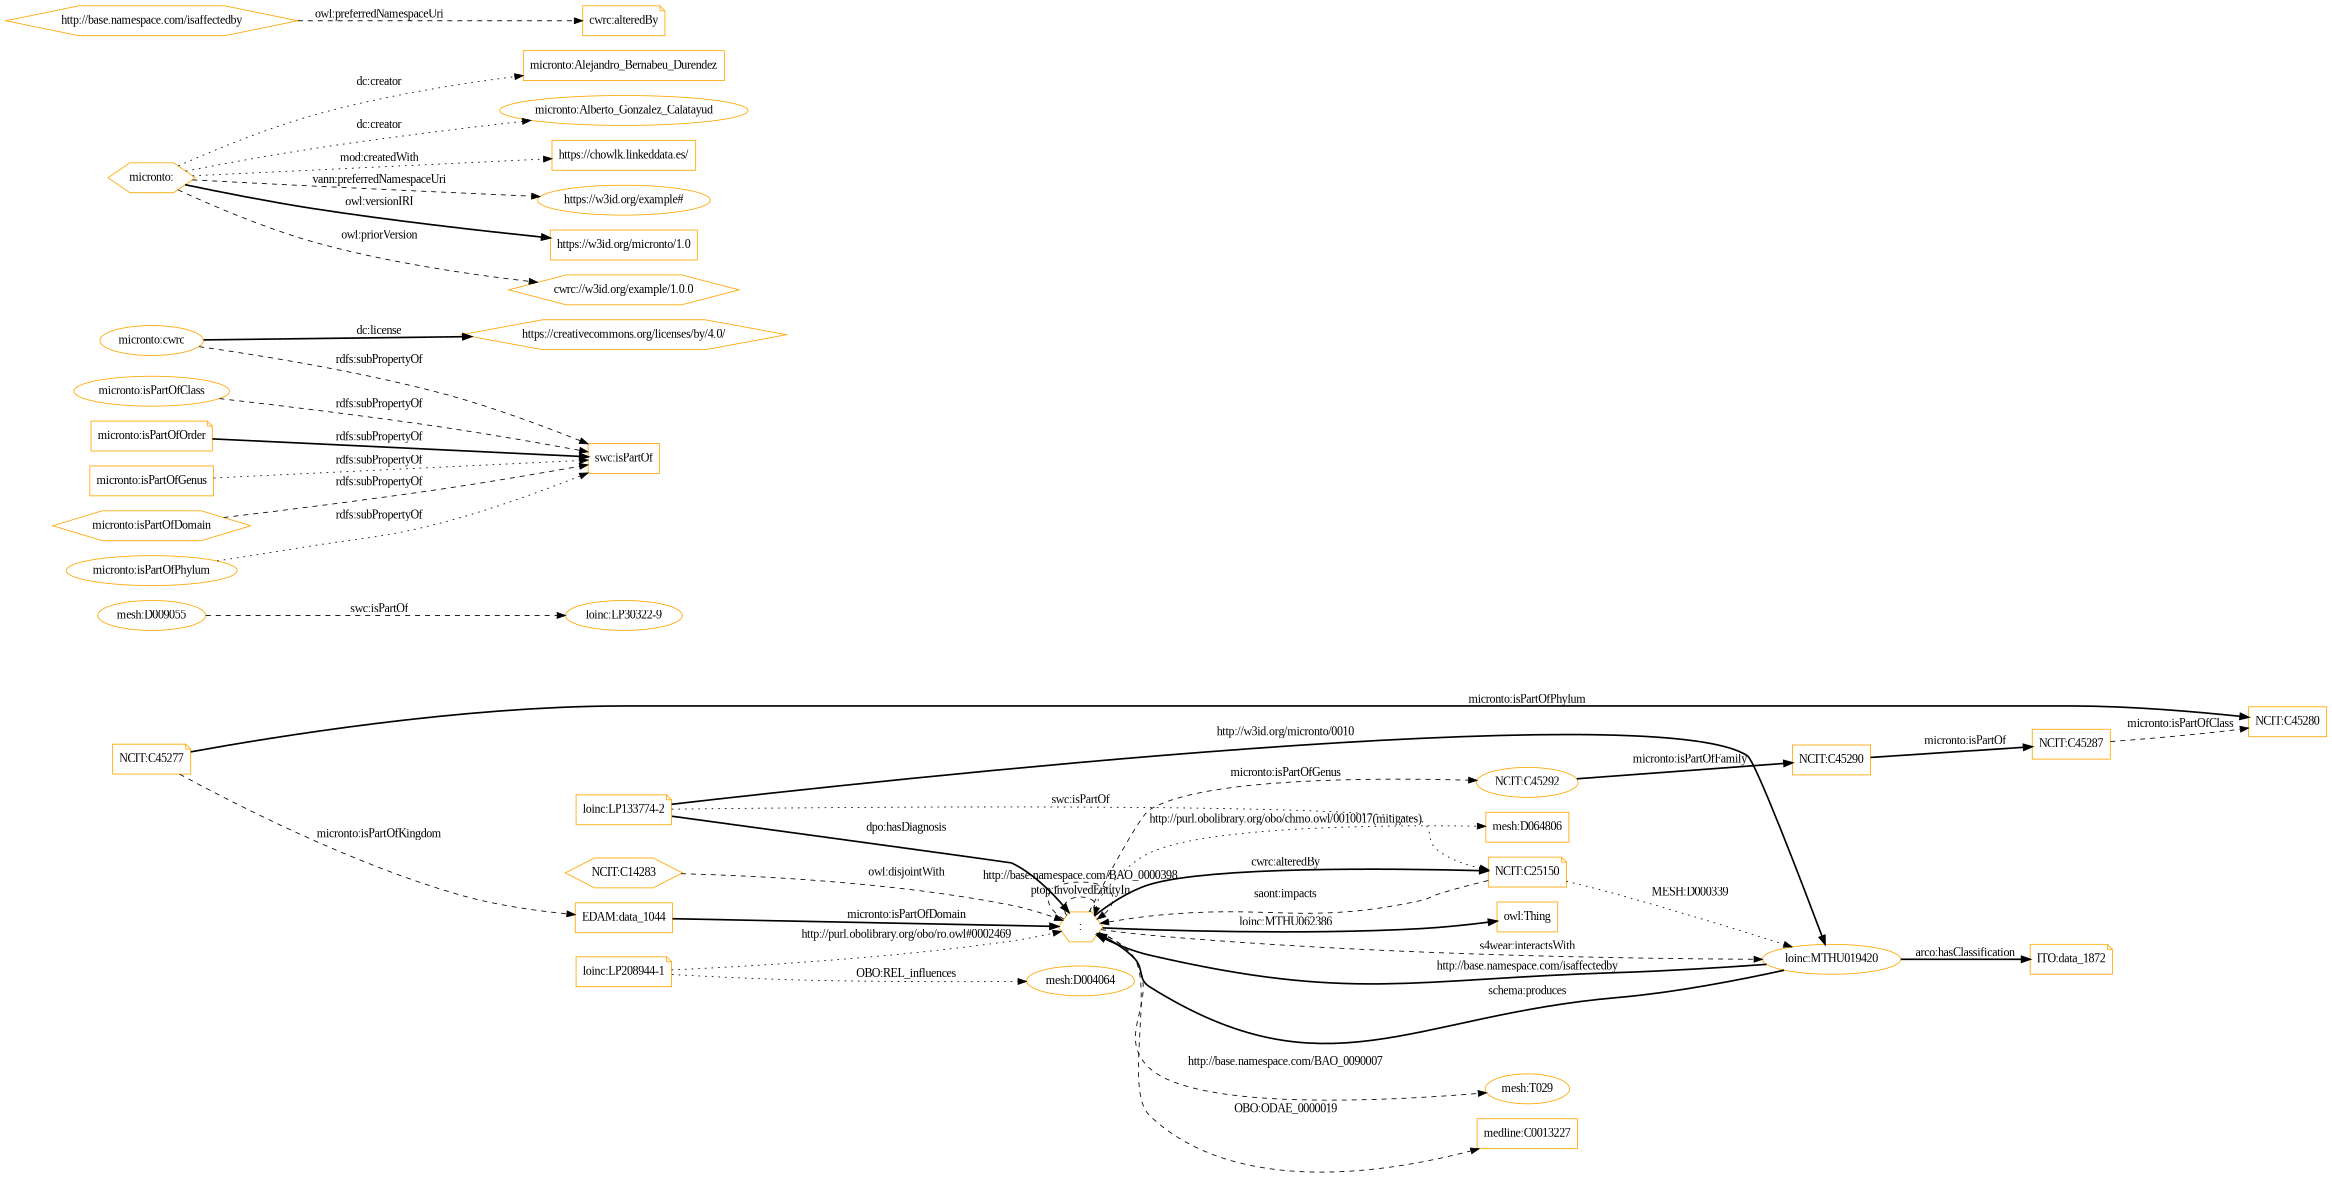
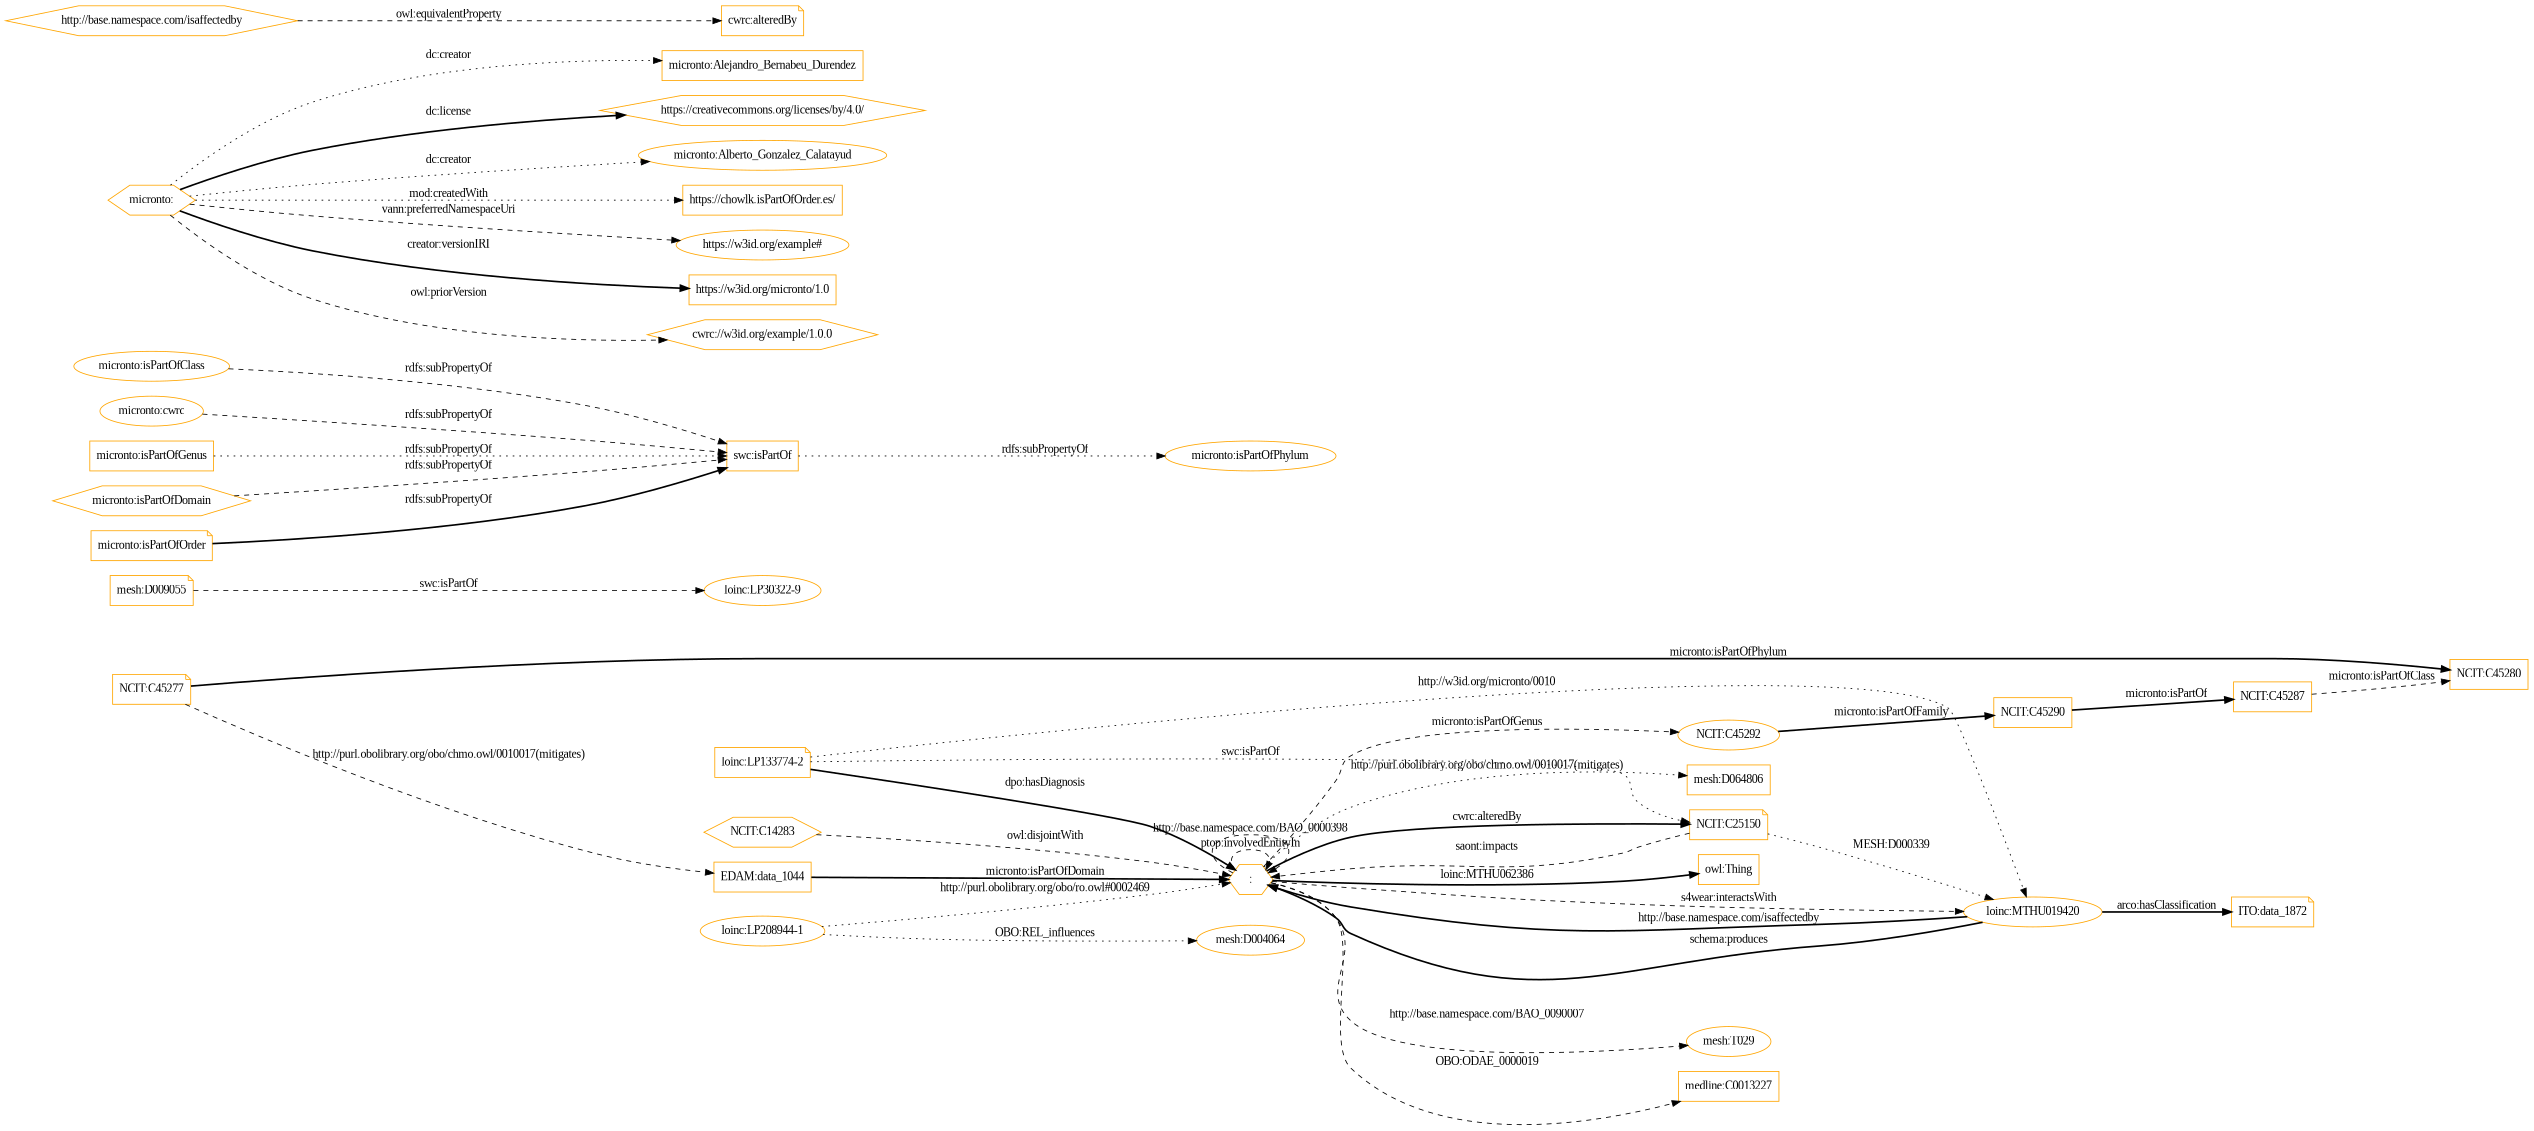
  digraph {
    fontname="Liberation Serif"
    rankdir=LR
    node [color=orange fontname="Liberation Serif" shape=box]
    edge [fontname="Liberation Serif" style=dashed]
    ":" [shape=hexagon]
    "NCIT:C45292" [shape=ellipse]
    "NCIT:C25150" [shape=note]
    "mesh:T029" [shape=ellipse]
    "medline:C0013227"
    "mesh:D064806"
    "loinc:MTHU019420" [shape=ellipse]
    "owl:Thing"
    "NCIT:C45290"
    "ITO:data_1872" [shape=note]
    "NCIT:C45287"
    "loinc:LP30322-9" [shape=ellipse]
-   "mesh:D009055" [shape=ellipse]
+   "mesh:D009055" [shape=note]
    "NCIT:C14283" [shape=hexagon]
    "NCIT:C45280"
    "NCIT:C45277" [shape=note]
    "EDAM:data_1044"
    "loinc:LP133774-2" [shape=note]
-   "loinc:LP208944-1" [shape=note]
+   "loinc:LP208944-1" [shape=ellipse]
    "mesh:D004064" [shape=ellipse]
    "micronto:isPartOfClass" [shape=ellipse]
    "swc:isPartOf"
    n23 [label="micronto:cwrc" shape=ellipse]
    "micronto:" [shape=hexagon]
    "micronto:Alejandro_Bernabeu_Durendez"
    "https://creativecommons.org/licenses/by/4.0/" [shape=hexagon]
    "micronto:Alberto_Gonzalez_Calatayud" [shape=ellipse]
-   "https://chowlk.linkeddata.es/"
+   "https://chowlk.linkeddata.es/" [label="https://chowlk.isPartOfOrder.es/"]
    "https://w3id.org/example#" [shape=ellipse]
    "https://w3id.org/micronto/1.0"
    n31 [label="cwrc://w3id.org/example/1.0.0" shape=hexagon]
    "micronto:isPartOfGenus"
    "micronto:isPartOfDomain" [shape=hexagon]
    "micronto:isPartOfPhylum" [shape=ellipse]
    "http://base.namespace.com/isaffectedby" [shape=hexagon]
    "cwrc:alteredBy" [shape=note]
    "micronto:isPartOfOrder" [shape=note]
    ":" -> ":" [label="ptop:involvedEntityIn"]
    ":" -> ":" [label="http://base.namespace.com/BAO_0000398"]
    ":" -> "NCIT:C45292" [label="micronto:isPartOfGenus"]
    ":" -> "NCIT:C25150" [label="cwrc:alteredBy" style=bold]
    ":" -> "mesh:T029" [label="http://base.namespace.com/BAO_0090007"]
    ":" -> "medline:C0013227" [label="OBO:ODAE_0000019"]
    ":" -> "mesh:D064806" [label="http://purl.obolibrary.org/obo/chmo.owl/0010017(mitigates)" style=dotted]
    ":" -> "loinc:MTHU019420" [label="s4wear:interactsWith"]
    ":" -> "owl:Thing" [label="loinc:MTHU062386" style=bold]
    "NCIT:C45292" -> "NCIT:C45290" [label="micronto:isPartOfFamily" style=bold]
    "NCIT:C25150" -> ":" [label="saont:impacts"]
    "NCIT:C25150" -> "loinc:MTHU019420" [label="MESH:D000339" style=dotted]
    "loinc:MTHU019420" -> ":" [label="http://base.namespace.com/isaffectedby" style=bold]
    "loinc:MTHU019420" -> ":" [label="schema:produces" style=bold]
    "loinc:MTHU019420" -> "ITO:data_1872" [label="arco:hasClassification" style=bold]
    "NCIT:C45290" -> "NCIT:C45287" [label="micronto:isPartOf" style=bold]
    "NCIT:C45287" -> "NCIT:C45280" [label="micronto:isPartOfClass"]
    "mesh:D009055" -> "loinc:LP30322-9" [label="swc:isPartOf"]
    "NCIT:C14283" -> ":" [label="owl:disjointWith"]
    "NCIT:C45277" -> "NCIT:C45280" [label="micronto:isPartOfPhylum" style=bold]
-   "NCIT:C45277" -> "EDAM:data_1044" [label="micronto:isPartOfKingdom"]
+   "NCIT:C45277" -> "EDAM:data_1044" [label="http://purl.obolibrary.org/obo/chmo.owl/0010017(mitigates)"]
    "EDAM:data_1044" -> ":" [label="micronto:isPartOfDomain" style=bold]
    "loinc:LP133774-2" -> ":" [label="dpo:hasDiagnosis" style=bold]
    "loinc:LP133774-2" -> "NCIT:C25150" [label="swc:isPartOf" style=dotted]
-   "loinc:LP133774-2" -> "loinc:MTHU019420" [label="http://w3id.org/micronto/0010" style=bold]
+   "loinc:LP133774-2" -> "loinc:MTHU019420" [label="http://w3id.org/micronto/0010" style=dotted]
    "loinc:LP208944-1" -> ":" [label="http://purl.obolibrary.org/obo/ro.owl#0002469" style=dotted]
    "loinc:LP208944-1" -> "mesh:D004064" [label="OBO:REL_influences" style=dotted]
    "micronto:isPartOfClass" -> "swc:isPartOf" [label="rdfs:subPropertyOf"]
    n23 -> "swc:isPartOf" [label="rdfs:subPropertyOf"]
    "micronto:" -> "micronto:Alejandro_Bernabeu_Durendez" [label="dc:creator" style=dotted]
-   n23 -> "https://creativecommons.org/licenses/by/4.0/" [label="dc:license" style=bold]
+   "micronto:" -> "https://creativecommons.org/licenses/by/4.0/" [label="dc:license" style=bold]
    "micronto:" -> "micronto:Alberto_Gonzalez_Calatayud" [label="dc:creator" style=dotted]
    "micronto:" -> "https://chowlk.linkeddata.es/" [label="mod:createdWith" style=dotted]
    "micronto:" -> "https://w3id.org/example#" [label="vann:preferredNamespaceUri"]
-   "micronto:" -> "https://w3id.org/micronto/1.0" [label="owl:versionIRI" style=bold]
+   "micronto:" -> "https://w3id.org/micronto/1.0" [label="creator:versionIRI" style=bold]
    "micronto:" -> n31 [label="owl:priorVersion"]
    "micronto:isPartOfGenus" -> "swc:isPartOf" [label="rdfs:subPropertyOf" style=dotted]
    "micronto:isPartOfDomain" -> "swc:isPartOf" [label="rdfs:subPropertyOf"]
-   "micronto:isPartOfPhylum" -> "swc:isPartOf" [label="rdfs:subPropertyOf" style=dotted]
-   "http://base.namespace.com/isaffectedby" -> "cwrc:alteredBy" [label="owl:preferredNamespaceUri"]
+   "swc:isPartOf" -> "micronto:isPartOfPhylum" [label="rdfs:subPropertyOf" style=dotted]
+   "http://base.namespace.com/isaffectedby" -> "cwrc:alteredBy" [label="owl:equivalentProperty"]
    "micronto:isPartOfOrder" -> "swc:isPartOf" [label="rdfs:subPropertyOf" style=bold]
  }
